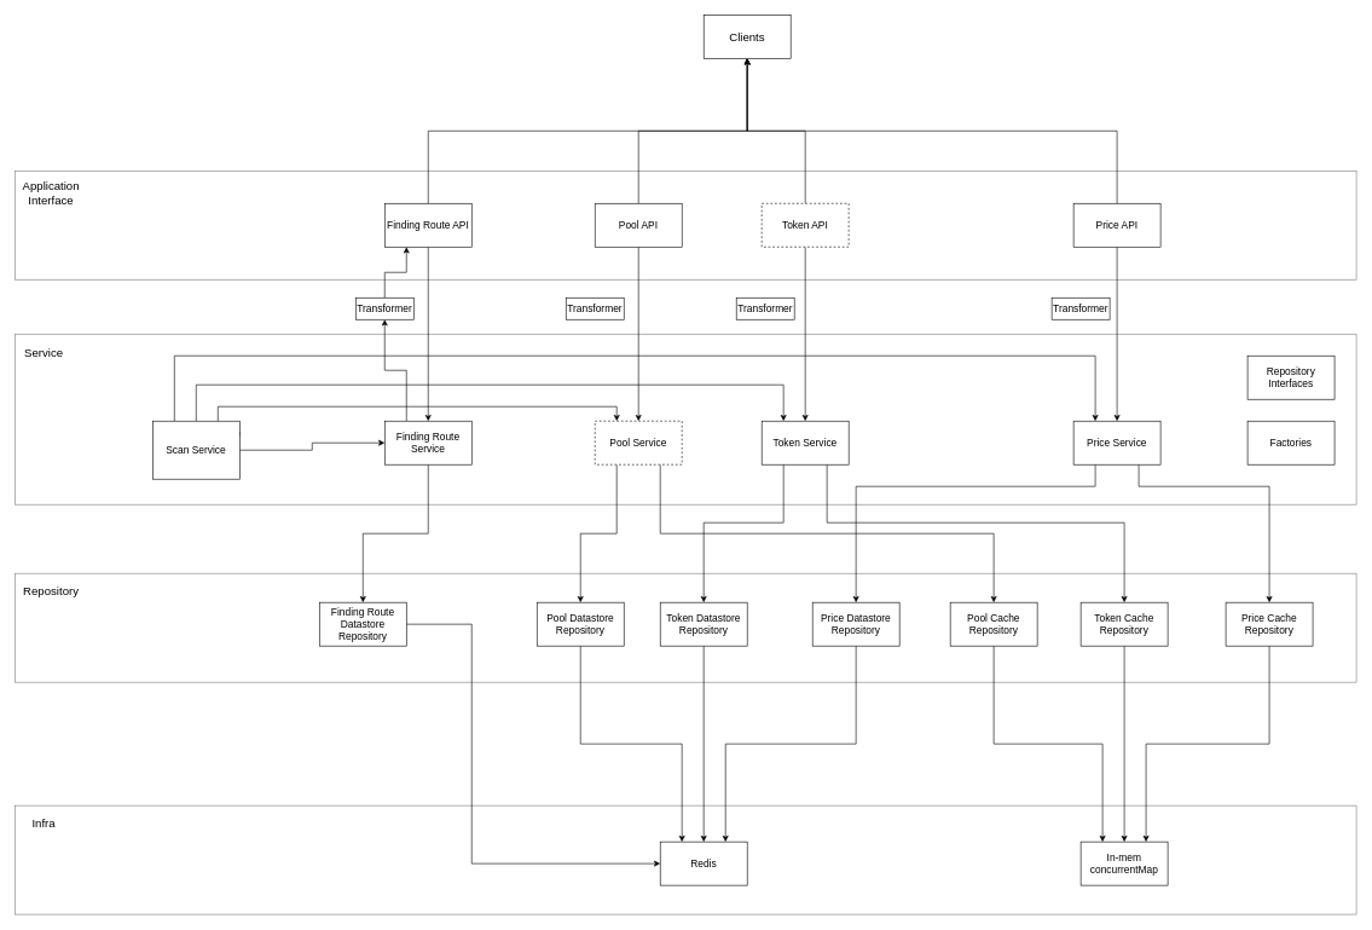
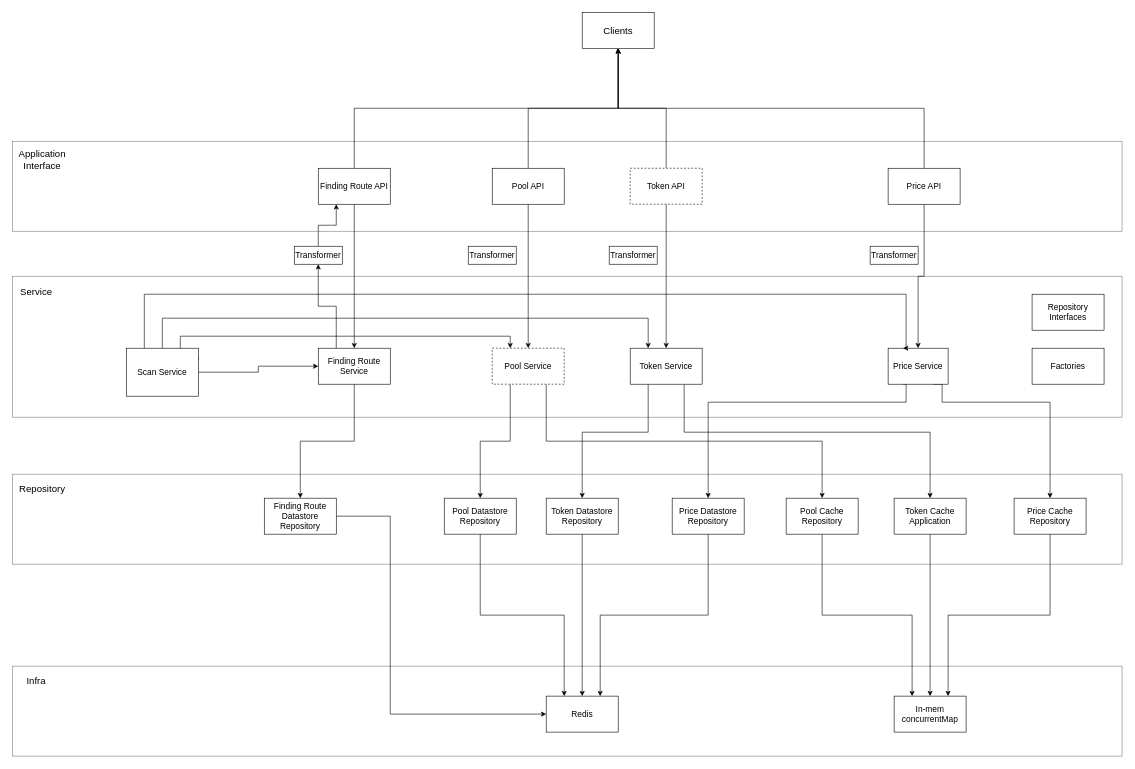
  <mxCell id="0" />
  <mxCell id="1" parent="0" />
  <mxCell id="2" value="" style="rounded=0;whiteSpace=wrap;html=1;fontSize=14;fillOpacity=30;strokeOpacity=50;" vertex="1" parent="1"><mxGeometry x="20" y="235" width="1850" height="150" as="geometry" /></mxCell>
  <mxCell id="3" value="" style="rounded=0;whiteSpace=wrap;html=1;fontSize=14;fillOpacity=30;strokeOpacity=50;" vertex="1" parent="1"><mxGeometry x="20" y="460" width="1850" height="235" as="geometry" /></mxCell>
  <mxCell id="4" value="" style="rounded=0;whiteSpace=wrap;html=1;fontSize=14;fillOpacity=30;strokeOpacity=50;" vertex="1" parent="1"><mxGeometry x="20" y="1110" width="1850" height="150" as="geometry" /></mxCell>
  <mxCell id="5" value="" style="rounded=0;whiteSpace=wrap;html=1;fontSize=14;fillOpacity=30;strokeOpacity=50;" vertex="1" parent="1"><mxGeometry x="20" y="790" width="1850" height="150" as="geometry" /></mxCell>
  <mxCell id="6" style="edgeStyle=orthogonalEdgeStyle;rounded=0;orthogonalLoop=1;jettySize=auto;html=1;exitX=0.25;exitY=1;exitDx=0;exitDy=0;entryX=0.5;entryY=0;entryDx=0;entryDy=0;fontSize=14;" edge="1" parent="1" source="8" target="16"><mxGeometry relative="1" as="geometry" /></mxCell>
  <mxCell id="7" style="edgeStyle=orthogonalEdgeStyle;rounded=0;orthogonalLoop=1;jettySize=auto;html=1;exitX=0.75;exitY=1;exitDx=0;exitDy=0;entryX=0.5;entryY=0;entryDx=0;entryDy=0;fontSize=14;" edge="1" parent="1" source="8" target="22"><mxGeometry relative="1" as="geometry" /></mxCell>
  <mxCell id="8" value="Pool Service" style="rounded=0;whiteSpace=wrap;html=1;fontSize=14;dashed=1;" vertex="1" parent="1"><mxGeometry x="820" y="580" width="120" height="60" as="geometry" /></mxCell>
  <mxCell id="9" style="edgeStyle=orthogonalEdgeStyle;rounded=0;orthogonalLoop=1;jettySize=auto;html=1;exitX=0.25;exitY=1;exitDx=0;exitDy=0;entryX=0.5;entryY=0;entryDx=0;entryDy=0;fontSize=14;" edge="1" parent="1" source="11" target="18"><mxGeometry relative="1" as="geometry"><Array as="points"><mxPoint x="1080" y="720" /><mxPoint x="970" y="720" /></Array></mxGeometry></mxCell>
  <mxCell id="10" style="edgeStyle=orthogonalEdgeStyle;rounded=0;orthogonalLoop=1;jettySize=auto;html=1;exitX=0.75;exitY=1;exitDx=0;exitDy=0;entryX=0.5;entryY=0;entryDx=0;entryDy=0;fontSize=14;" edge="1" parent="1" source="11" target="24"><mxGeometry relative="1" as="geometry"><Array as="points"><mxPoint x="1140" y="720" /><mxPoint x="1550" y="720" /></Array></mxGeometry></mxCell>
  <mxCell id="11" value="Token Service" style="rounded=0;whiteSpace=wrap;html=1;fontSize=14;" vertex="1" parent="1"><mxGeometry x="1050" y="580" width="120" height="60" as="geometry" /></mxCell>
  <mxCell id="12" style="edgeStyle=orthogonalEdgeStyle;rounded=0;orthogonalLoop=1;jettySize=auto;html=1;exitX=0.25;exitY=1;exitDx=0;exitDy=0;entryX=0.5;entryY=0;entryDx=0;entryDy=0;fontSize=14;" edge="1" parent="1" source="14" target="20"><mxGeometry relative="1" as="geometry"><Array as="points"><mxPoint x="1510" y="670" /><mxPoint x="1180" y="670" /></Array></mxGeometry></mxCell>
  <mxCell id="13" style="edgeStyle=orthogonalEdgeStyle;rounded=0;orthogonalLoop=1;jettySize=auto;html=1;exitX=0.75;exitY=1;exitDx=0;exitDy=0;entryX=0.5;entryY=0;entryDx=0;entryDy=0;fontSize=14;" edge="1" parent="1" source="14" target="26"><mxGeometry relative="1" as="geometry"><Array as="points"><mxPoint x="1570" y="670" /><mxPoint x="1750" y="670" /></Array></mxGeometry></mxCell>
- <mxCell id="14" value="Price Service" style="rounded=0;whiteSpace=wrap;html=1;fontSize=14;" vertex="1" parent="1"><mxGeometry x="1480" y="580" width="120" height="60" as="geometry" /></mxCell>
+ <mxCell id="14" value="Price Service" style="rounded=0;whiteSpace=wrap;html=1;fontSize=14;" vertex="1" parent="1"><mxGeometry x="1480" y="580" width="100" height="60" as="geometry" /></mxCell>
  <mxCell id="15" style="edgeStyle=orthogonalEdgeStyle;rounded=0;orthogonalLoop=1;jettySize=auto;html=1;exitX=0.5;exitY=1;exitDx=0;exitDy=0;entryX=0.25;entryY=0;entryDx=0;entryDy=0;fontSize=14;" edge="1" parent="1" source="16" target="27"><mxGeometry relative="1" as="geometry" /></mxCell>
  <mxCell id="16" value="Pool Datastore Repository" style="rounded=0;whiteSpace=wrap;html=1;fontSize=14;" vertex="1" parent="1"><mxGeometry x="740" y="830" width="120" height="60" as="geometry" /></mxCell>
  <mxCell id="17" style="edgeStyle=orthogonalEdgeStyle;rounded=0;orthogonalLoop=1;jettySize=auto;html=1;entryX=0.5;entryY=0;entryDx=0;entryDy=0;fontSize=14;" edge="1" parent="1" source="18" target="27"><mxGeometry relative="1" as="geometry" /></mxCell>
  <mxCell id="18" value="Token Datastore Repository" style="rounded=0;whiteSpace=wrap;html=1;fontSize=14;" vertex="1" parent="1"><mxGeometry x="910" y="830" width="120" height="60" as="geometry" /></mxCell>
  <mxCell id="19" style="edgeStyle=orthogonalEdgeStyle;rounded=0;orthogonalLoop=1;jettySize=auto;html=1;entryX=0.75;entryY=0;entryDx=0;entryDy=0;fontSize=14;exitX=0.5;exitY=1;exitDx=0;exitDy=0;" edge="1" parent="1" source="20" target="27"><mxGeometry relative="1" as="geometry" /></mxCell>
  <mxCell id="20" value="Price Datastore Repository" style="rounded=0;whiteSpace=wrap;html=1;fontSize=14;" vertex="1" parent="1"><mxGeometry x="1120" y="830" width="120" height="60" as="geometry" /></mxCell>
  <mxCell id="21" style="edgeStyle=orthogonalEdgeStyle;rounded=0;orthogonalLoop=1;jettySize=auto;html=1;exitX=0.5;exitY=1;exitDx=0;exitDy=0;entryX=0.25;entryY=0;entryDx=0;entryDy=0;fontSize=14;" edge="1" parent="1" source="22" target="28"><mxGeometry relative="1" as="geometry" /></mxCell>
  <mxCell id="22" value="Pool Cache Repository" style="rounded=0;whiteSpace=wrap;html=1;fontSize=14;" vertex="1" parent="1"><mxGeometry x="1310" y="830" width="120" height="60" as="geometry" /></mxCell>
  <mxCell id="23" style="edgeStyle=orthogonalEdgeStyle;rounded=0;orthogonalLoop=1;jettySize=auto;html=1;exitX=0.5;exitY=1;exitDx=0;exitDy=0;entryX=0.5;entryY=0;entryDx=0;entryDy=0;fontSize=14;" edge="1" parent="1" source="24" target="28"><mxGeometry relative="1" as="geometry" /></mxCell>
- <mxCell id="24" value="Token Cache Repository" style="rounded=0;whiteSpace=wrap;html=1;fontSize=14;" vertex="1" parent="1"><mxGeometry x="1490" y="830" width="120" height="60" as="geometry" /></mxCell>
+ <mxCell id="24" value="Token Cache Application" style="rounded=0;whiteSpace=wrap;html=1;fontSize=14;" vertex="1" parent="1"><mxGeometry x="1490" y="830" width="120" height="60" as="geometry" /></mxCell>
  <mxCell id="25" style="edgeStyle=orthogonalEdgeStyle;rounded=0;orthogonalLoop=1;jettySize=auto;html=1;exitX=0.5;exitY=1;exitDx=0;exitDy=0;entryX=0.75;entryY=0;entryDx=0;entryDy=0;fontSize=14;" edge="1" parent="1" source="26" target="28"><mxGeometry relative="1" as="geometry" /></mxCell>
  <mxCell id="26" value="Price Cache Repository" style="rounded=0;whiteSpace=wrap;html=1;fontSize=14;" vertex="1" parent="1"><mxGeometry x="1690" y="830" width="120" height="60" as="geometry" /></mxCell>
  <mxCell id="27" value="Redis" style="rounded=0;whiteSpace=wrap;html=1;fontSize=14;" vertex="1" parent="1"><mxGeometry x="910" y="1160" width="120" height="60" as="geometry" /></mxCell>
  <mxCell id="28" value="In-mem concurrentMap" style="rounded=0;whiteSpace=wrap;html=1;fontSize=14;" vertex="1" parent="1"><mxGeometry x="1490" y="1160" width="120" height="60" as="geometry" /></mxCell>
  <mxCell id="29" style="edgeStyle=orthogonalEdgeStyle;rounded=0;orthogonalLoop=1;jettySize=auto;html=1;exitX=0.5;exitY=1;exitDx=0;exitDy=0;entryX=0.5;entryY=0;entryDx=0;entryDy=0;fontSize=14;" edge="1" parent="1" source="31" target="8"><mxGeometry relative="1" as="geometry" /></mxCell>
  <mxCell id="30" style="edgeStyle=orthogonalEdgeStyle;rounded=0;orthogonalLoop=1;jettySize=auto;html=1;exitX=0.5;exitY=0;exitDx=0;exitDy=0;entryX=0.5;entryY=1;entryDx=0;entryDy=0;fontSize=16;" edge="1" parent="1" source="31" target="62"><mxGeometry relative="1" as="geometry" /></mxCell>
  <mxCell id="31" value="Pool API" style="rounded=0;whiteSpace=wrap;html=1;fontSize=14;" vertex="1" parent="1"><mxGeometry x="820" y="280" width="120" height="60" as="geometry" /></mxCell>
  <mxCell id="32" style="edgeStyle=orthogonalEdgeStyle;rounded=0;orthogonalLoop=1;jettySize=auto;html=1;entryX=0.5;entryY=0;entryDx=0;entryDy=0;fontSize=14;" edge="1" parent="1" source="34" target="11"><mxGeometry relative="1" as="geometry" /></mxCell>
  <mxCell id="33" style="edgeStyle=orthogonalEdgeStyle;rounded=0;orthogonalLoop=1;jettySize=auto;html=1;exitX=0.5;exitY=0;exitDx=0;exitDy=0;entryX=0.5;entryY=1;entryDx=0;entryDy=0;fontSize=16;" edge="1" parent="1" source="34" target="62"><mxGeometry relative="1" as="geometry" /></mxCell>
  <mxCell id="34" value="Token API" style="rounded=0;whiteSpace=wrap;html=1;fontSize=14;dashed=1;" vertex="1" parent="1"><mxGeometry x="1050" y="280" width="120" height="60" as="geometry" /></mxCell>
  <mxCell id="35" style="edgeStyle=orthogonalEdgeStyle;rounded=0;orthogonalLoop=1;jettySize=auto;html=1;entryX=0.5;entryY=0;entryDx=0;entryDy=0;fontSize=14;" edge="1" parent="1" source="37" target="14"><mxGeometry relative="1" as="geometry" /></mxCell>
  <mxCell id="36" style="edgeStyle=orthogonalEdgeStyle;rounded=0;orthogonalLoop=1;jettySize=auto;html=1;entryX=0.5;entryY=1;entryDx=0;entryDy=0;fontSize=16;" edge="1" parent="1" source="37" target="62"><mxGeometry relative="1" as="geometry"><Array as="points"><mxPoint x="1540" y="180" /><mxPoint x="1030" y="180" /></Array></mxGeometry></mxCell>
  <mxCell id="37" value="Price API" style="rounded=0;whiteSpace=wrap;html=1;fontSize=14;" vertex="1" parent="1"><mxGeometry x="1480" y="280" width="120" height="60" as="geometry" /></mxCell>
  <mxCell id="38" style="edgeStyle=orthogonalEdgeStyle;rounded=0;orthogonalLoop=1;jettySize=auto;html=1;entryX=0;entryY=0.5;entryDx=0;entryDy=0;fontSize=14;" edge="1" parent="1" source="42" target="48"><mxGeometry relative="1" as="geometry" /></mxCell>
  <mxCell id="39" style="edgeStyle=orthogonalEdgeStyle;rounded=0;orthogonalLoop=1;jettySize=auto;html=1;exitX=0.5;exitY=0;exitDx=0;exitDy=0;entryX=0.25;entryY=0;entryDx=0;entryDy=0;fontSize=14;" edge="1" parent="1" source="42" target="11"><mxGeometry relative="1" as="geometry"><Array as="points"><mxPoint x="270" y="530" /><mxPoint x="1080" y="530" /></Array></mxGeometry></mxCell>
  <mxCell id="40" style="edgeStyle=orthogonalEdgeStyle;rounded=0;orthogonalLoop=1;jettySize=auto;html=1;exitX=0.25;exitY=0;exitDx=0;exitDy=0;entryX=0.25;entryY=0;entryDx=0;entryDy=0;fontSize=14;" edge="1" parent="1" source="42" target="14"><mxGeometry relative="1" as="geometry"><Array as="points"><mxPoint x="240" y="490" /><mxPoint x="1510" y="490" /></Array></mxGeometry></mxCell>
  <mxCell id="41" style="edgeStyle=orthogonalEdgeStyle;rounded=0;orthogonalLoop=1;jettySize=auto;html=1;exitX=1;exitY=0.25;exitDx=0;exitDy=0;entryX=0.25;entryY=0;entryDx=0;entryDy=0;fontSize=14;" edge="1" parent="1" source="42" target="8"><mxGeometry relative="1" as="geometry"><Array as="points"><mxPoint x="300" y="595" /><mxPoint x="300" y="560" /><mxPoint x="850" y="560" /></Array></mxGeometry></mxCell>
  <mxCell id="42" value="Scan Service" style="rounded=0;whiteSpace=wrap;html=1;fontSize=14;" vertex="1" parent="1"><mxGeometry x="210" y="580" width="120" height="80" as="geometry" /></mxCell>
  <mxCell id="43" style="edgeStyle=orthogonalEdgeStyle;rounded=0;orthogonalLoop=1;jettySize=auto;html=1;fontSize=14;" edge="1" parent="1" source="45" target="48"><mxGeometry relative="1" as="geometry" /></mxCell>
  <mxCell id="44" style="edgeStyle=orthogonalEdgeStyle;rounded=0;orthogonalLoop=1;jettySize=auto;html=1;exitX=0.5;exitY=0;exitDx=0;exitDy=0;entryX=0.5;entryY=1;entryDx=0;entryDy=0;fontSize=16;" edge="1" parent="1" source="45" target="62"><mxGeometry relative="1" as="geometry" /></mxCell>
  <mxCell id="45" value="Finding Route API" style="rounded=0;whiteSpace=wrap;html=1;fontSize=14;" vertex="1" parent="1"><mxGeometry x="530" y="280" width="120" height="60" as="geometry" /></mxCell>
  <mxCell id="46" style="edgeStyle=orthogonalEdgeStyle;rounded=0;orthogonalLoop=1;jettySize=auto;html=1;entryX=0.5;entryY=0;entryDx=0;entryDy=0;fontSize=14;" edge="1" parent="1" source="48" target="50"><mxGeometry relative="1" as="geometry" /></mxCell>
  <mxCell id="47" style="edgeStyle=orthogonalEdgeStyle;rounded=0;orthogonalLoop=1;jettySize=auto;html=1;exitX=0.25;exitY=0;exitDx=0;exitDy=0;fontSize=14;" edge="1" parent="1" source="48" target="52"><mxGeometry relative="1" as="geometry" /></mxCell>
  <mxCell id="48" value="Finding Route Service" style="rounded=0;whiteSpace=wrap;html=1;fontSize=14;" vertex="1" parent="1"><mxGeometry x="530" y="580" width="120" height="60" as="geometry" /></mxCell>
  <mxCell id="49" style="edgeStyle=orthogonalEdgeStyle;rounded=0;orthogonalLoop=1;jettySize=auto;html=1;entryX=0;entryY=0.5;entryDx=0;entryDy=0;fontSize=14;" edge="1" parent="1" source="50" target="27"><mxGeometry relative="1" as="geometry"><Array as="points"><mxPoint x="650" y="860" /><mxPoint x="650" y="1190" /></Array></mxGeometry></mxCell>
  <mxCell id="50" value="Finding Route Datastore Repository" style="rounded=0;whiteSpace=wrap;html=1;fontSize=14;" vertex="1" parent="1"><mxGeometry x="440" y="830" width="120" height="60" as="geometry" /></mxCell>
  <mxCell id="51" style="edgeStyle=orthogonalEdgeStyle;rounded=0;orthogonalLoop=1;jettySize=auto;html=1;exitX=0.5;exitY=0;exitDx=0;exitDy=0;entryX=0.25;entryY=1;entryDx=0;entryDy=0;fontSize=14;" edge="1" parent="1" source="52" target="45"><mxGeometry relative="1" as="geometry" /></mxCell>
  <mxCell id="52" value="Transformer" style="rounded=0;whiteSpace=wrap;html=1;fontSize=14;" vertex="1" parent="1"><mxGeometry x="490" y="410" width="80" height="30" as="geometry" /></mxCell>
  <mxCell id="53" value="Transformer" style="rounded=0;whiteSpace=wrap;html=1;fontSize=14;" vertex="1" parent="1"><mxGeometry x="780" y="410" width="80" height="30" as="geometry" /></mxCell>
  <mxCell id="54" value="Transformer" style="rounded=0;whiteSpace=wrap;html=1;fontSize=14;" vertex="1" parent="1"><mxGeometry x="1015" y="410" width="80" height="30" as="geometry" /></mxCell>
  <mxCell id="55" value="Transformer" style="rounded=0;whiteSpace=wrap;html=1;fontSize=14;" vertex="1" parent="1"><mxGeometry x="1450" y="410" width="80" height="30" as="geometry" /></mxCell>
  <mxCell id="56" value="Infra" style="text;html=1;strokeColor=none;fillColor=none;align=center;verticalAlign=middle;whiteSpace=wrap;rounded=0;fontSize=16;" vertex="1" parent="1"><mxGeometry x="30" y="1120" width="60" height="30" as="geometry" /></mxCell>
  <mxCell id="57" value="Repository" style="text;html=1;strokeColor=none;fillColor=none;align=center;verticalAlign=middle;whiteSpace=wrap;rounded=0;fontSize=16;" vertex="1" parent="1"><mxGeometry x="40" y="800" width="60" height="30" as="geometry" /></mxCell>
  <mxCell id="58" value="Service" style="text;html=1;strokeColor=none;fillColor=none;align=center;verticalAlign=middle;whiteSpace=wrap;rounded=0;fontSize=16;" vertex="1" parent="1"><mxGeometry x="30" y="470" width="60" height="30" as="geometry" /></mxCell>
  <mxCell id="59" value="Application Interface" style="text;html=1;strokeColor=none;fillColor=none;align=center;verticalAlign=middle;whiteSpace=wrap;rounded=0;fontSize=16;" vertex="1" parent="1"><mxGeometry x="40" y="250" width="60" height="30" as="geometry" /></mxCell>
  <mxCell id="60" value="Repository Interfaces" style="rounded=0;whiteSpace=wrap;html=1;fontSize=14;" vertex="1" parent="1"><mxGeometry x="1720" y="490" width="120" height="60" as="geometry" /></mxCell>
  <mxCell id="61" value="Factories" style="rounded=0;whiteSpace=wrap;html=1;fontSize=14;" vertex="1" parent="1"><mxGeometry x="1720" y="580" width="120" height="60" as="geometry" /></mxCell>
  <mxCell id="62" value="Clients" style="rounded=0;whiteSpace=wrap;html=1;fontSize=16;" vertex="1" parent="1"><mxGeometry x="970" y="20" width="120" height="60" as="geometry" /></mxCell>
